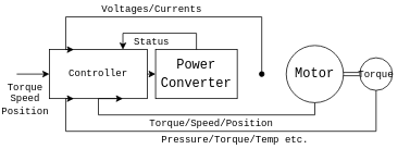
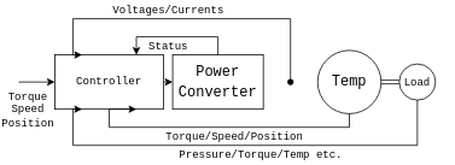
  <mxCell id="0" />
  <mxCell id="1" parent="0" />
  <mxCell id="2" style="edgeStyle=orthogonalEdgeStyle;rounded=0;orthogonalLoop=1;jettySize=auto;html=1;exitX=1;exitY=0.5;exitDx=0;exitDy=0;entryX=0;entryY=0.5;entryDx=0;entryDy=0;" parent="1" source="3" target="6" edge="1"><mxGeometry relative="1" as="geometry" /></mxCell>
  <mxCell id="3" value="&lt;font style=&quot;font-size: 12px&quot;&gt;Controller&lt;/font&gt;" style="rounded=0;whiteSpace=wrap;html=1;fillColor=none;fontFamily=Courier New;" parent="1" vertex="1"><mxGeometry x="60" y="60" width="120" height="60" as="geometry" /></mxCell>
  <mxCell id="4" style="edgeStyle=orthogonalEdgeStyle;rounded=0;orthogonalLoop=1;jettySize=auto;html=1;exitX=0.5;exitY=0;exitDx=0;exitDy=0;entryX=0.75;entryY=0;entryDx=0;entryDy=0;" parent="1" source="6" target="3" edge="1"><mxGeometry relative="1" as="geometry" /></mxCell>
  <mxCell id="5" value="Status" style="text;html=1;resizable=0;points=[];align=center;verticalAlign=middle;labelBackgroundColor=none;fontFamily=Courier New;" parent="4" vertex="1" connectable="0"><mxGeometry x="-0.071" y="-1" relative="1" as="geometry"><mxPoint x="-15.5" y="11" as="offset" /></mxGeometry></mxCell>
  <mxCell id="6" value="&lt;div style=&quot;font-size: 16px&quot;&gt;&lt;font style=&quot;font-size: 16px&quot; face=&quot;Courier New&quot;&gt;Power&lt;/font&gt;&lt;/div&gt;&lt;div style=&quot;font-size: 16px&quot;&gt;&lt;font style=&quot;font-size: 16px&quot; face=&quot;Courier New&quot;&gt;Converter&lt;br&gt;&lt;/font&gt;&lt;/div&gt;" style="rounded=0;whiteSpace=wrap;html=1;fillColor=none;" parent="1" vertex="1"><mxGeometry x="190" y="60" width="100" height="60" as="geometry" /></mxCell>
  <mxCell id="7" style="edgeStyle=orthogonalEdgeStyle;rounded=0;orthogonalLoop=1;jettySize=auto;html=1;exitX=0.5;exitY=1;exitDx=0;exitDy=0;entryX=0.75;entryY=1;entryDx=0;entryDy=0;" parent="1" source="9" target="3" edge="1"><mxGeometry relative="1" as="geometry"><mxPoint x="320" y="160" as="targetPoint" /><Array as="points"><mxPoint x="385" y="140" /><mxPoint x="120" y="140" /></Array></mxGeometry></mxCell>
  <mxCell id="8" value="Torque/Speed/Position" style="text;html=1;resizable=0;points=[];align=center;verticalAlign=middle;labelBackgroundColor=none;fontFamily=Courier New;" parent="7" vertex="1" connectable="0"><mxGeometry x="-0.184" relative="1" as="geometry"><mxPoint x="-7.5" y="10" as="offset" /></mxGeometry></mxCell>
- <mxCell id="9" value="&lt;font style=&quot;font-size: 16px&quot; face=&quot;Courier New&quot;&gt;Motor&lt;/font&gt;" style="ellipse;whiteSpace=wrap;html=1;aspect=fixed;fillColor=none;" parent="1" vertex="1"><mxGeometry x="350" y="55" width="70" height="70" as="geometry" /></mxCell>
+ <mxCell id="9" value="&lt;font style=&quot;font-size: 16px&quot; face=&quot;Courier New&quot;&gt;Temp&lt;/font&gt;" style="ellipse;whiteSpace=wrap;html=1;aspect=fixed;fillColor=none;" parent="1" vertex="1"><mxGeometry x="350" y="55" width="70" height="70" as="geometry" /></mxCell>
  <mxCell id="10" style="edgeStyle=orthogonalEdgeStyle;rounded=0;orthogonalLoop=1;jettySize=auto;html=1;exitX=0.5;exitY=1;exitDx=0;exitDy=0;entryX=0.25;entryY=1;entryDx=0;entryDy=0;" parent="1" source="12" target="3" edge="1"><mxGeometry relative="1" as="geometry"><Array as="points"><mxPoint x="460" y="160" /><mxPoint x="80" y="160" /></Array></mxGeometry></mxCell>
  <mxCell id="11" value="Pressure/Torque/Temp etc." style="text;html=1;resizable=0;points=[];align=center;verticalAlign=middle;labelBackgroundColor=none;fontFamily=Courier New;" parent="10" vertex="1" connectable="0"><mxGeometry x="-0.175" y="2" relative="1" as="geometry"><mxPoint x="-26" y="8" as="offset" /></mxGeometry></mxCell>
- <mxCell id="12" value="&lt;font face=&quot;Courier New&quot;&gt;Torque&lt;/font&gt;" style="ellipse;whiteSpace=wrap;html=1;aspect=fixed;fillColor=none;" parent="1" vertex="1"><mxGeometry x="440" y="70" width="40" height="40" as="geometry" /></mxCell>
+ <mxCell id="12" value="&lt;font face=&quot;Courier New&quot;&gt;Load&lt;/font&gt;" style="ellipse;whiteSpace=wrap;html=1;aspect=fixed;fillColor=none;" parent="1" vertex="1"><mxGeometry x="440" y="70" width="40" height="40" as="geometry" /></mxCell>
  <mxCell id="13" value="" style="endArrow=none;html=1;exitX=0.99;exitY=0.403;exitDx=0;exitDy=0;exitPerimeter=0;" parent="1" edge="1"><mxGeometry width="50" height="50" relative="1" as="geometry"><mxPoint x="420" y="88" as="sourcePoint" /><mxPoint x="440" y="88" as="targetPoint" /></mxGeometry></mxCell>
  <mxCell id="14" value="" style="endArrow=none;html=1;exitX=0.99;exitY=0.403;exitDx=0;exitDy=0;exitPerimeter=0;" parent="1" edge="1"><mxGeometry width="50" height="50" relative="1" as="geometry"><mxPoint x="420" y="92" as="sourcePoint" /><mxPoint x="440" y="92" as="targetPoint" /></mxGeometry></mxCell>
  <mxCell id="15" value="" style="endArrow=classic;html=1;entryX=0.25;entryY=0;entryDx=0;entryDy=0;rounded=0;edgeStyle=orthogonalEdgeStyle;startArrow=oval;startFill=1;" parent="1" target="3" edge="1"><mxGeometry width="50" height="50" relative="1" as="geometry"><mxPoint x="320" y="90" as="sourcePoint" /><mxPoint x="310" y="-40" as="targetPoint" /><Array as="points"><mxPoint x="320" y="20" /><mxPoint x="80" y="20" /></Array></mxGeometry></mxCell>
  <mxCell id="16" value="Voltages/Currents" style="text;html=1;resizable=0;points=[];align=center;verticalAlign=middle;labelBackgroundColor=none;fontFamily=Courier New;" parent="15" vertex="1" connectable="0"><mxGeometry x="0.127" relative="1" as="geometry"><mxPoint x="-2.5" y="-10" as="offset" /></mxGeometry></mxCell>
  <mxCell id="17" value="" style="endArrow=classic;html=1;entryX=0;entryY=0.5;entryDx=0;entryDy=0;" parent="1" target="3" edge="1"><mxGeometry width="50" height="50" relative="1" as="geometry"><mxPoint x="20" y="90" as="sourcePoint" /><mxPoint x="20" y="70" as="targetPoint" /></mxGeometry></mxCell>
  <mxCell id="18" value="&lt;div&gt;Torque&lt;/div&gt;&lt;div&gt;Speed&lt;/div&gt;&lt;div&gt;Position&lt;br&gt;&lt;/div&gt;" style="text;html=1;resizable=0;points=[];align=center;verticalAlign=middle;labelBackgroundColor=none;fontFamily=Courier New;" parent="17" vertex="1" connectable="0"><mxGeometry x="-0.531" relative="1" as="geometry"><mxPoint x="0.5" y="30" as="offset" /></mxGeometry></mxCell>
